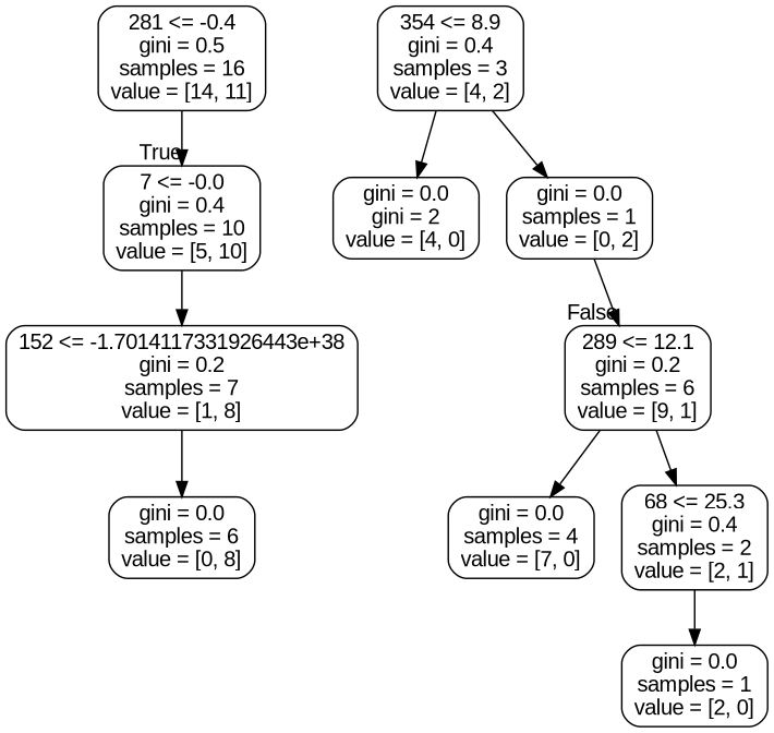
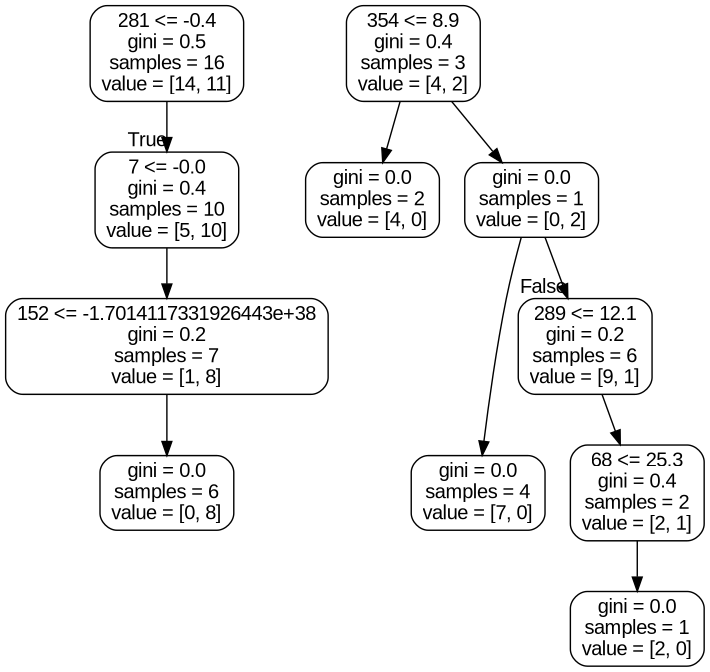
  digraph {
    fontname="Liberation Sans"
    node [color=black fontname="Liberation Sans" shape=box style=rounded]
    edge [fontname="Liberation Sans"]
    n1 [label="281 <= -0.4\ngini = 0.5\nsamples = 16\nvalue = [14, 11]"]
    n2 [label="7 <= -0.0\ngini = 0.4\nsamples = 10\nvalue = [5, 10]"]
    n3 [label="152 <= -1.7014117331926443e+38\ngini = 0.2\nsamples = 7\nvalue = [1, 8]"]
    n4 [label="289 <= 12.1\ngini = 0.2\nsamples = 6\nvalue = [9, 1]"]
    n5 [label="gini = 0.0\nsamples = 4\nvalue = [7, 0]"]
    n6 [label="68 <= 25.3\ngini = 0.4\nsamples = 2\nvalue = [2, 1]"]
    n7 [label="gini = 0.0\nsamples = 6\nvalue = [0, 8]"]
    n8 [label="354 <= 8.9\ngini = 0.4\nsamples = 3\nvalue = [4, 2]"]
-   n9 [label="gini = 0.0\ngini = 2\nvalue = [4, 0]"]
+   n9 [label="gini = 0.0\nsamples = 2\nvalue = [4, 0]"]
    n10 [label="gini = 0.0\nsamples = 1\nvalue = [0, 2]"]
    n11 [label="gini = 0.0\nsamples = 1\nvalue = [2, 0]"]
    n1 -> n2 [headlabel=True labelangle=45 labeldistance=2.5]
    n2 -> n3
    n3 -> n7
-   n4 -> n5
+   n10 -> n5
    n4 -> n6
    n6 -> n11
    n8 -> n9
    n8 -> n10
    n10 -> n4 [headlabel=False labelangle=-45 labeldistance=2.5]
  }
